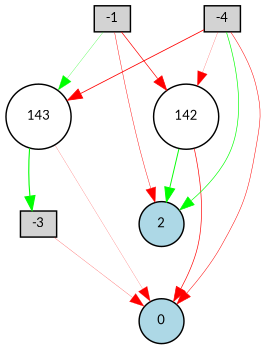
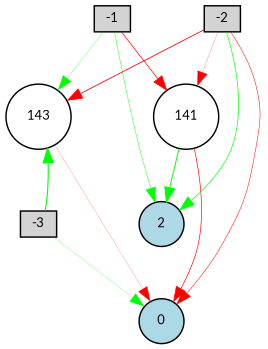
  digraph {
    fontname=Lato
    node [fillcolor=lightgray fontname=Lato fontsize=9 shape=circle style=filled]
    edge [color=red fontname=Lato style=solid]
    -1 [height=0.2 shape=box width=0.2]
    2 [fillcolor=lightblue height=0.2 width=0.2]
-   141 [fillcolor=white height=0.2 width=0.2 label=142]
+   141 [fillcolor=white height=0.2 width=0.2]
    143 [fillcolor=white height=0.2 width=0.2]
    0 [fillcolor=lightblue height=0.2 width=0.2]
-   -2 [height=0.2 shape=box width=0.2 label=-4]
+   -2 [height=0.2 shape=box width=0.2]
    -3 [height=0.2 shape=box width=0.2]
-   -1 -> 2 [penwidth=0.29884924214438113]
+   -1 -> 2 [color=green penwidth=0.29884924214438113]
    -1 -> 141 [penwidth=0.4754733942234629]
    -1 -> 143 [color=green penwidth=0.18343845182915225]
    141 -> 2 [color=green penwidth=0.6537209500505698]
    141 -> 0 [penwidth=0.4569506313458702]
    143 -> 0 [penwidth=0.12148534717615118]
    -2 -> 2 [color=green penwidth=0.4496352428559175]
    -2 -> 141 [penwidth=0.13928181923618566]
    -2 -> 143 [penwidth=0.5591027778390438]
    -2 -> 0 [penwidth=0.3406547051518707]
-   143 -> -3 [color=green penwidth=0.7496359868811204]
-   -3 -> 0 [penwidth=0.15351382637934058]
+   -3 -> 143 [color=green penwidth=0.7496359868811204]
+   -3 -> 0 [color=green penwidth=0.15351382637934058]
  }
